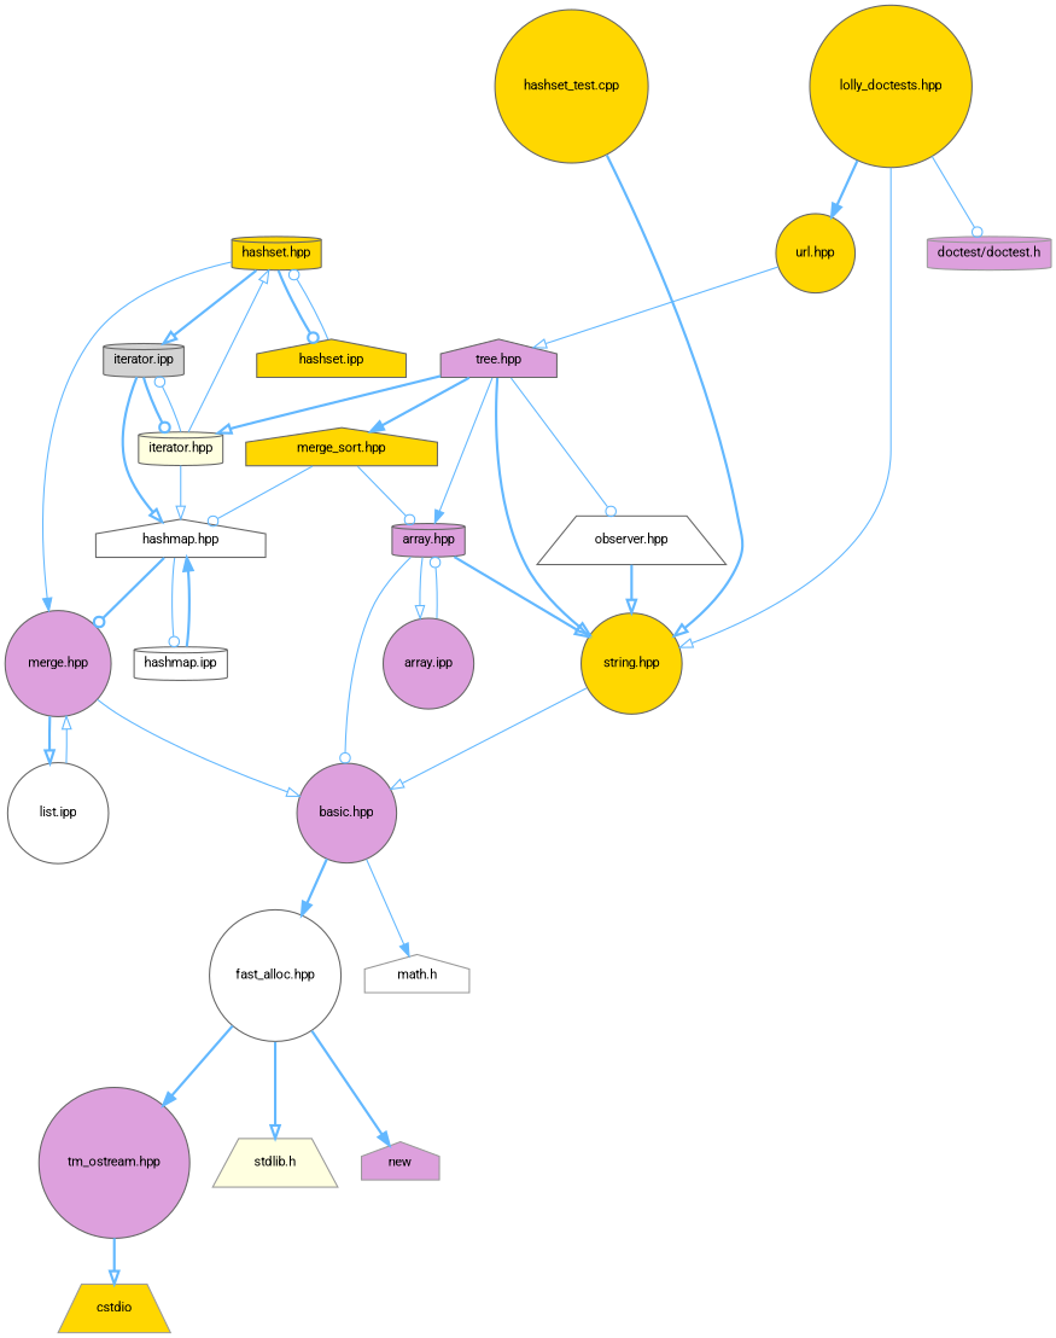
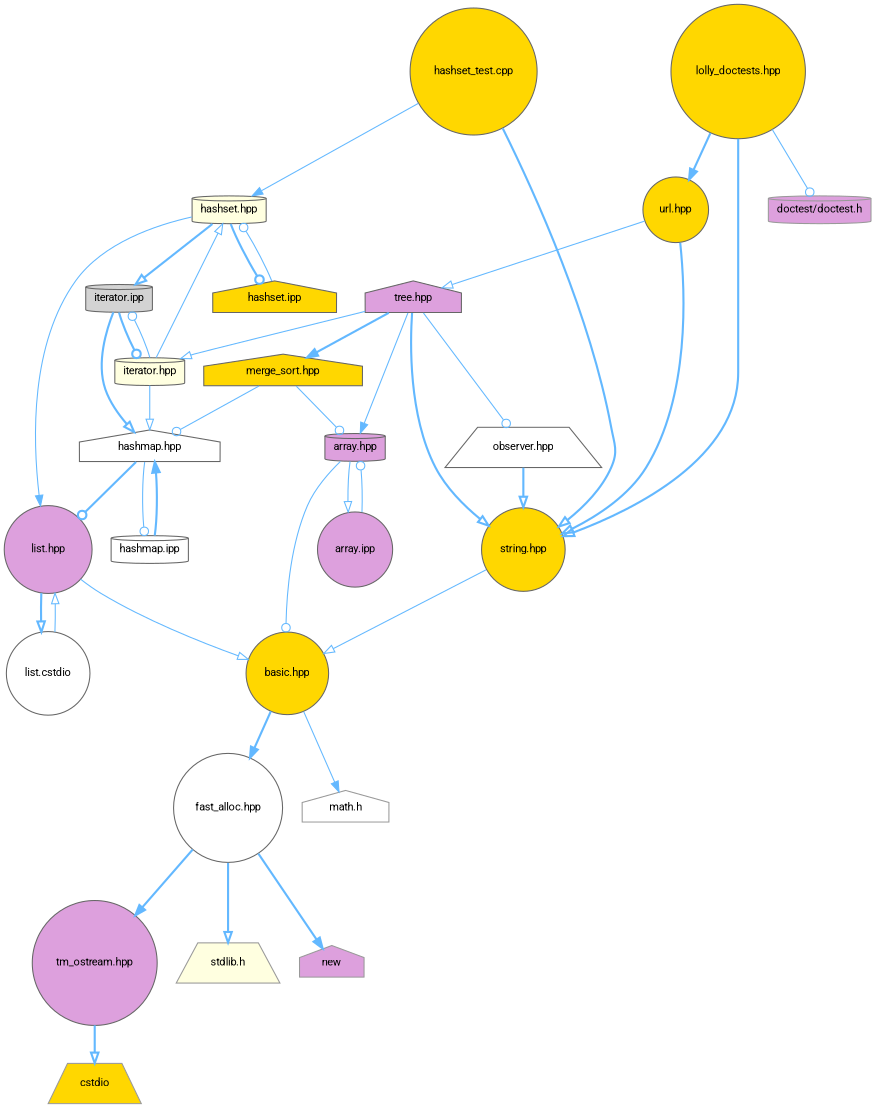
  digraph {
    fontname=Roboto
    node [color=grey40 fillcolor=plum fontname=Roboto fontsize=10 shape=circle style=filled]
    edge [arrowhead=onormal color=steelblue1 fontname=Roboto fontsize=10 labelfontname=Helvetica labelfontsize=10 style=solid]
    n1 [color=gray40 fillcolor=gold fontcolor=black height=0.2 label="hashset_test.cpp" width=0.4]
    n2 [fillcolor=gold height=0.2 label="string.hpp" width=0.4]
-   n3 [fillcolor=gold height=0.2 label="hashset.hpp" shape=cylinder width=0.4]
-   n4 [height=0.2 label="basic.hpp" width=0.4]
+   n3 [fillcolor=lightyellow height=0.2 label="hashset.hpp" shape=cylinder width=0.4]
+   n4 [fillcolor=gold height=0.2 label="basic.hpp" width=0.4]
    n5 [fillcolor=lightgrey height=0.2 label="iterator.ipp" shape=cylinder width=0.4]
-   n6 [height=0.2 label="merge.hpp" width=0.4]
+   n6 [height=0.2 label="list.hpp" width=0.4]
    n7 [fillcolor=gold height=0.2 label="hashset.ipp" shape=house width=0.4]
    n8 [color=grey60 height=0.2 label="doctest/doctest.h" shape=cylinder width=0.4]
    n9 [fillcolor=gold height=0.2 label="lolly_doctests.hpp" width=0.4]
    n10 [fillcolor=gold height=0.2 label="url.hpp" width=0.4]
    n11 [height=0.2 label="tree.hpp" shape=house width=0.4]
    n12 [fillcolor=white height=0.2 label="fast_alloc.hpp" width=0.4]
    n13 [color=grey60 fillcolor=white height=0.2 label="math.h" shape=house width=0.4]
    n14 [height=0.2 label="tm_ostream.hpp" width=0.4]
    n15 [color=grey60 fillcolor=lightyellow height=0.2 label="stdlib.h" shape=trapezium width=0.4]
    n16 [color=grey60 height=0.2 label=new shape=house width=0.4]
    n17 [color=grey60 fillcolor=gold height=0.2 label=cstdio shape=trapezium width=0.4]
    n18 [height=0.2 label="array.hpp" shape=cylinder width=0.4]
    n19 [fillcolor=lightyellow height=0.2 label="iterator.hpp" shape=cylinder width=0.4]
    n20 [fillcolor=gold height=0.2 label="merge_sort.hpp" shape=house width=0.4]
    n21 [fillcolor=white height=0.2 label="observer.hpp" shape=trapezium width=0.4]
    n22 [height=0.2 label="array.ipp" width=0.4]
    n23 [fillcolor=white height=0.2 label="hashmap.hpp" shape=house width=0.4]
    n24 [fillcolor=white height=0.2 label="hashmap.ipp" shape=cylinder width=0.4]
-   n25 [fillcolor=white height=0.2 label="list.ipp" width=0.4]
+   n25 [fillcolor=white height=0.2 label="list.cstdio" width=0.4]
    n1 -> n2 [style=bold]
+   n1 -> n3 [arrowhead=normal]
    n2 -> n4
    n3 -> n5 [style=bold]
    n3 -> n6 [arrowhead=normal]
    n3 -> n7 [arrowhead=odot style=bold]
    n4 -> n12 [arrowhead=normal style=bold]
    n4 -> n13 [arrowhead=normal]
    n5 -> n19 [arrowhead=odot style=bold]
    n5 -> n23 [style=bold]
    n6 -> n4
    n6 -> n25 [style=bold]
    n7 -> n3 [arrowhead=odot]
-   n9 -> n2
+   n9 -> n2 [style=bold]
    n9 -> n8 [arrowhead=odot]
    n9 -> n10 [arrowhead=normal style=bold]
-   n18 -> n2 [style=bold]
+   n10 -> n2 [style=bold]
    n10 -> n11
    n11 -> n2 [style=bold]
    n11 -> n18 [arrowhead=normal]
-   n11 -> n19 [style=bold]
+   n11 -> n19
    n11 -> n20 [arrowhead=normal style=bold]
    n11 -> n21 [arrowhead=odot]
    n12 -> n14 [arrowhead=normal style=bold]
    n12 -> n15 [style=bold]
    n12 -> n16 [arrowhead=normal style=bold]
    n14 -> n17 [style=bold]
    n18 -> n4 [arrowhead=odot]
    n18 -> n22
    n19 -> n3
    n19 -> n5 [arrowhead=odot]
    n19 -> n23
    n20 -> n18 [arrowhead=odot]
    n20 -> n23 [arrowhead=odot]
    n21 -> n2 [style=bold]
    n22 -> n18 [arrowhead=odot]
    n23 -> n6 [arrowhead=odot style=bold]
    n23 -> n24 [arrowhead=odot]
    n24 -> n23 [arrowhead=normal style=bold]
    n25 -> n6
  }
